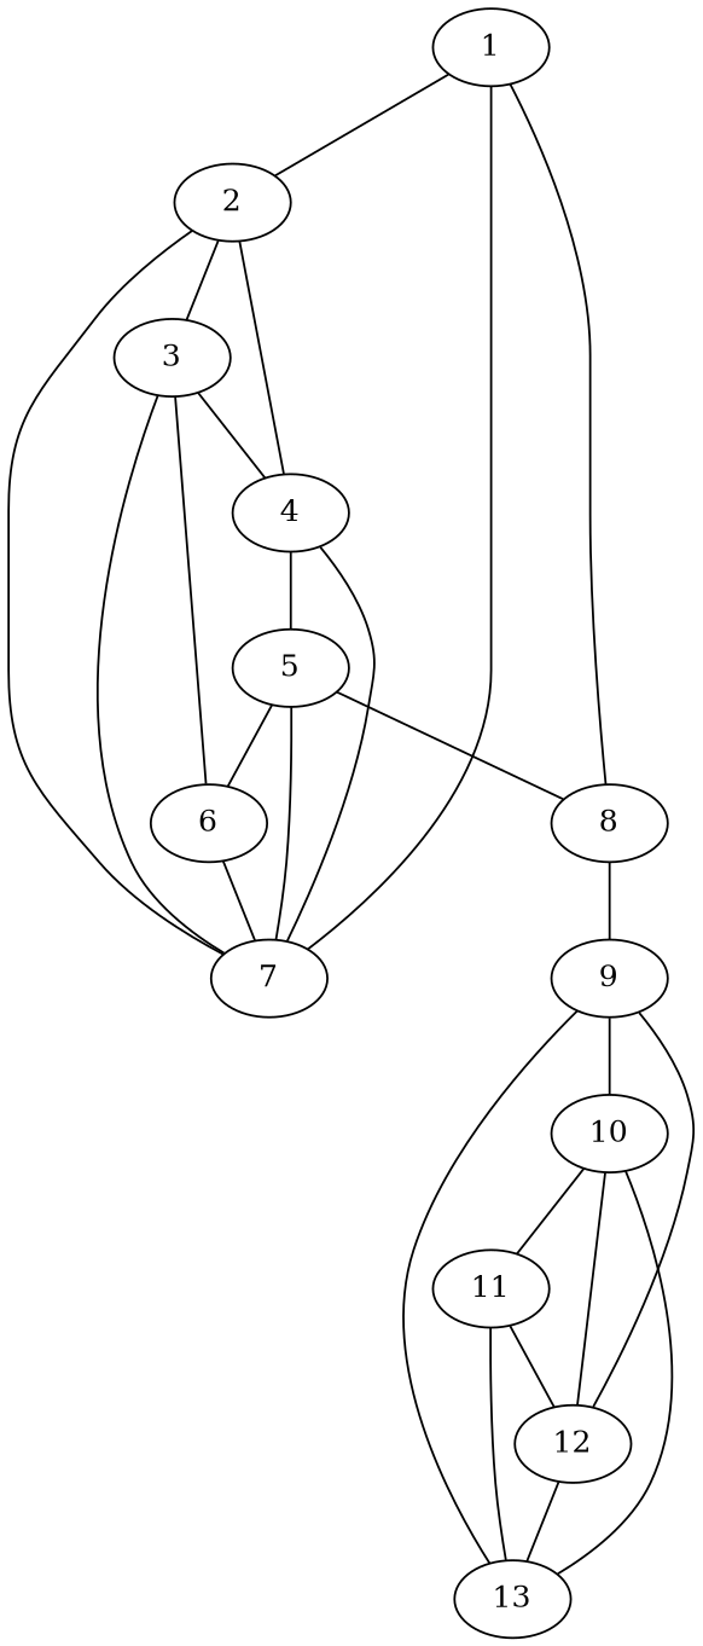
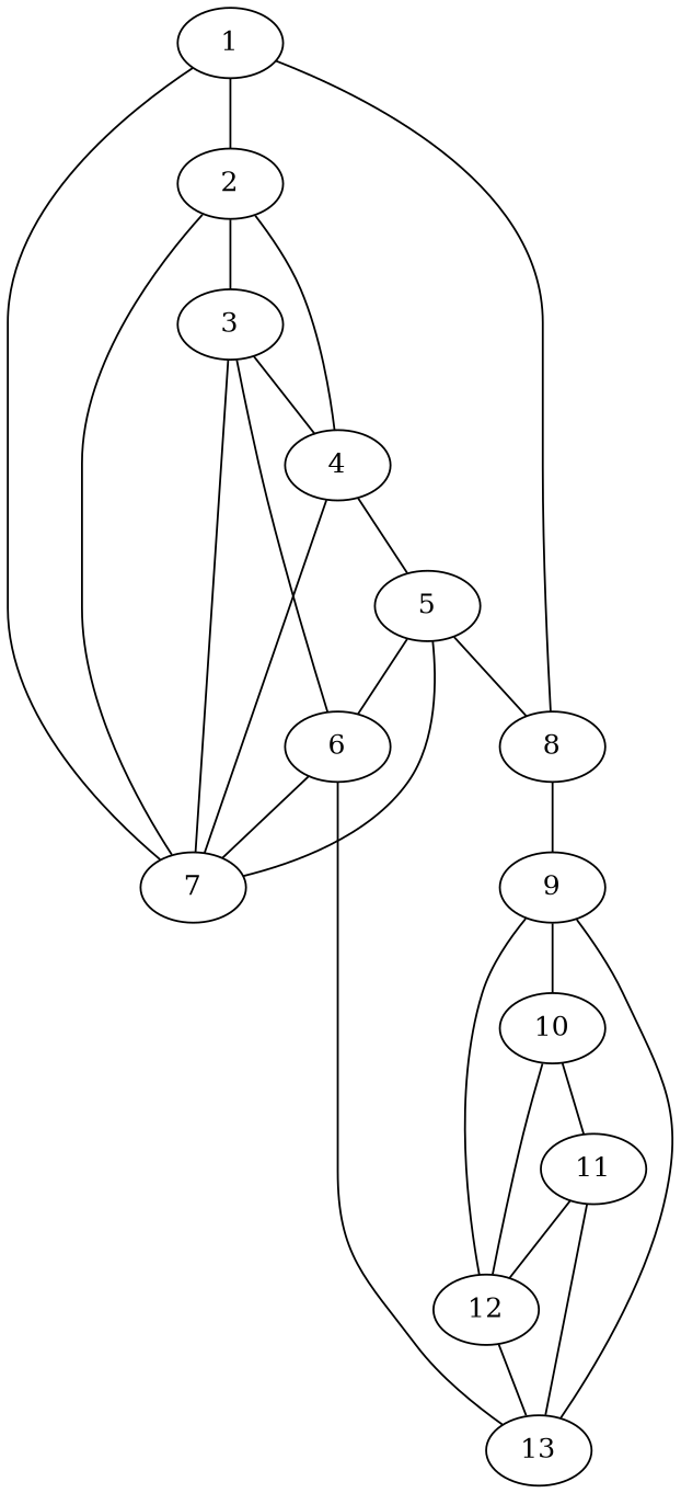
  graph {
    1
    2
    7
    8
    4
    3
    6
    5
    9
    10
    12
    13
    11
    1 -- 2
    1 -- 7
    1 -- 8
    2 -- 7
    2 -- 4
    2 -- 3
    8 -- 9
    4 -- 7
    4 -- 5
    3 -- 7
    3 -- 4
    3 -- 6
    6 -- 7
    5 -- 7
    5 -- 8
    5 -- 6
    9 -- 10
    9 -- 12
    9 -- 13
    10 -- 12
-   10 -- 13
+   6 -- 13
    10 -- 11
    12 -- 13
    11 -- 12
    11 -- 13
  }
